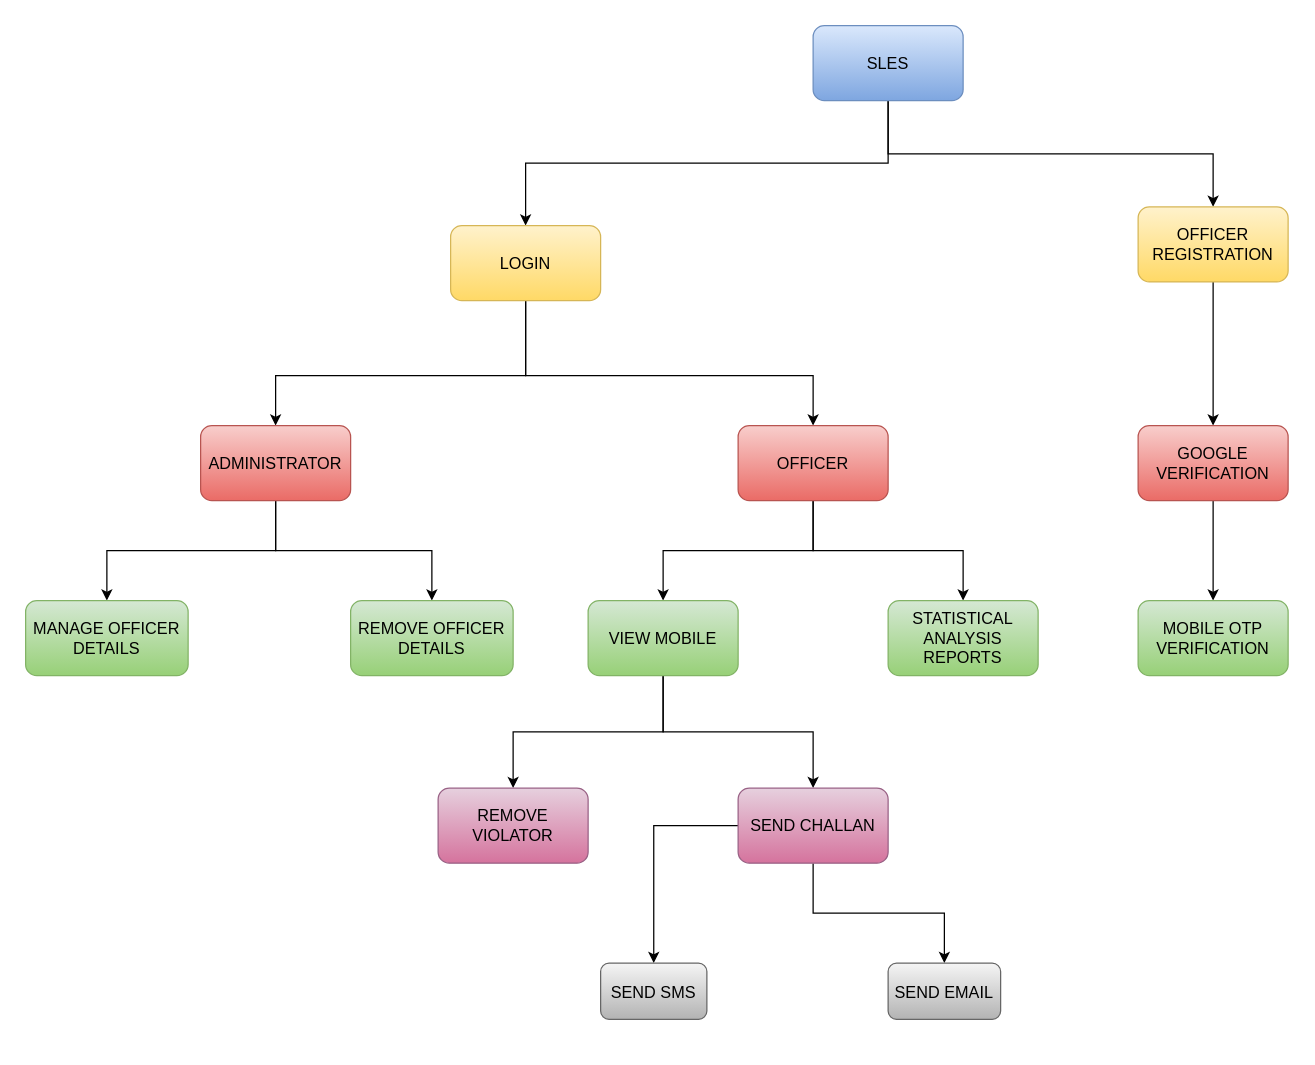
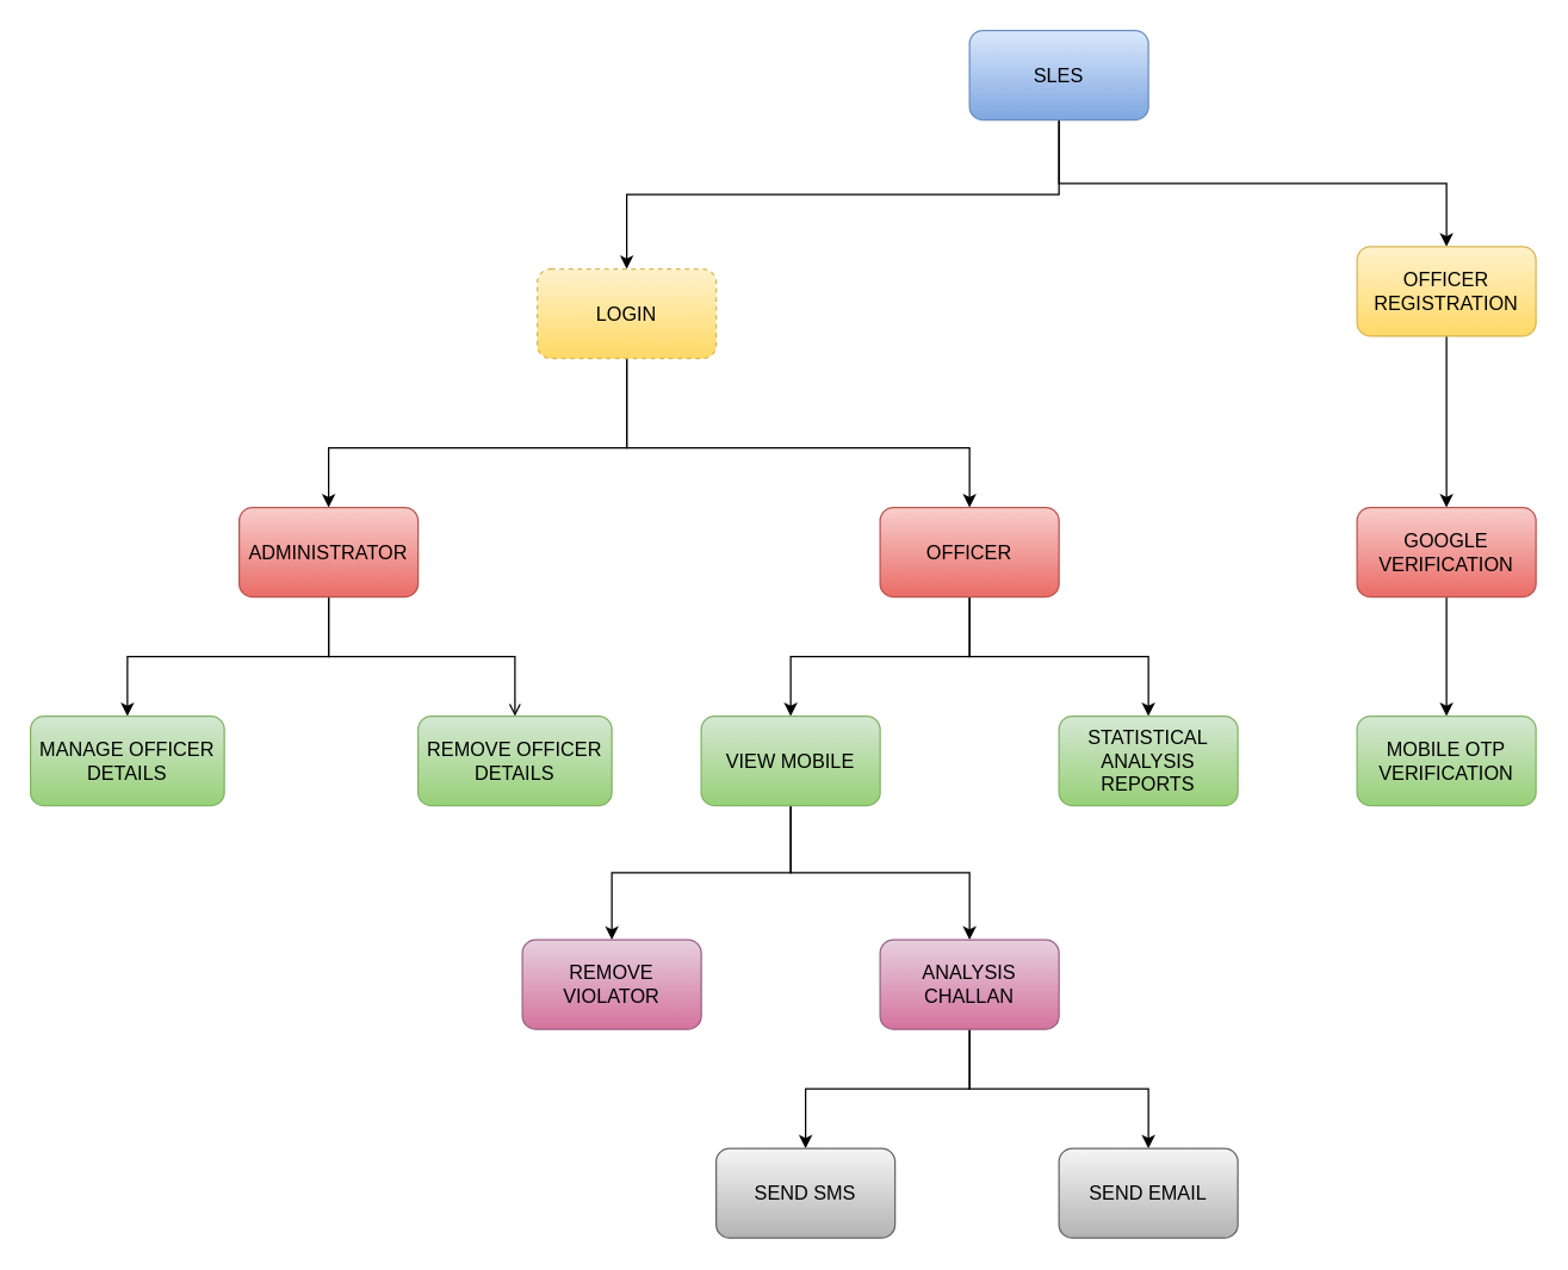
  <mxCell id="0" />
  <mxCell id="1" parent="0" />
  <mxCell id="2" style="edgeStyle=orthogonalEdgeStyle;rounded=0;orthogonalLoop=1;jettySize=auto;html=1;exitX=0.5;exitY=1;exitDx=0;exitDy=0;entryX=0.5;entryY=0;entryDx=0;entryDy=0;fontSize=13;" edge="1" parent="1" source="4" target="7"><mxGeometry relative="1" as="geometry" /></mxCell>
  <mxCell id="3" style="edgeStyle=orthogonalEdgeStyle;rounded=0;orthogonalLoop=1;jettySize=auto;html=1;exitX=0.5;exitY=1;exitDx=0;exitDy=0;entryX=0.5;entryY=0;entryDx=0;entryDy=0;fontSize=13;" edge="1" parent="1" source="4" target="9"><mxGeometry relative="1" as="geometry" /></mxCell>
  <mxCell id="4" value="SLES" style="rounded=1;whiteSpace=wrap;html=1;fontSize=13;fillColor=#dae8fc;strokeColor=#6c8ebf;gradientColor=#7ea6e0;" vertex="1" parent="1"><mxGeometry x="650" y="20" width="120" height="60" as="geometry" /></mxCell>
  <mxCell id="5" style="edgeStyle=orthogonalEdgeStyle;rounded=0;orthogonalLoop=1;jettySize=auto;html=1;entryX=0.5;entryY=0;entryDx=0;entryDy=0;fontSize=13;" edge="1" parent="1" source="7" target="15"><mxGeometry relative="1" as="geometry"><Array as="points"><mxPoint x="420" y="300" /><mxPoint x="650" y="300" /></Array></mxGeometry></mxCell>
  <mxCell id="6" style="edgeStyle=orthogonalEdgeStyle;rounded=0;orthogonalLoop=1;jettySize=auto;html=1;entryX=0.5;entryY=0;entryDx=0;entryDy=0;fontSize=13;" edge="1" parent="1" source="7" target="18"><mxGeometry relative="1" as="geometry"><Array as="points"><mxPoint x="420" y="300" /><mxPoint x="220" y="300" /></Array></mxGeometry></mxCell>
- <mxCell id="7" value="LOGIN" style="rounded=1;whiteSpace=wrap;html=1;fontSize=13;gradientColor=#ffd966;fillColor=#fff2cc;strokeColor=#d6b656;" vertex="1" parent="1"><mxGeometry x="360" y="180" width="120" height="60" as="geometry" /></mxCell>
+ <mxCell id="7" value="LOGIN" style="rounded=1;whiteSpace=wrap;html=1;fontSize=13;gradientColor=#ffd966;fillColor=#fff2cc;strokeColor=#d6b656;dashed=1;" vertex="1" parent="1"><mxGeometry x="360" y="180" width="120" height="60" as="geometry" /></mxCell>
  <mxCell id="8" style="edgeStyle=orthogonalEdgeStyle;rounded=0;orthogonalLoop=1;jettySize=auto;html=1;entryX=0.5;entryY=0;entryDx=0;entryDy=0;fontSize=13;" edge="1" parent="1" source="9" target="11"><mxGeometry relative="1" as="geometry" /></mxCell>
  <mxCell id="9" value="OFFICER REGISTRATION" style="rounded=1;whiteSpace=wrap;html=1;fontSize=13;gradientColor=#ffd966;fillColor=#fff2cc;strokeColor=#d6b656;" vertex="1" parent="1"><mxGeometry x="910" y="165" width="120" height="60" as="geometry" /></mxCell>
  <mxCell id="10" style="edgeStyle=orthogonalEdgeStyle;rounded=0;orthogonalLoop=1;jettySize=auto;html=1;entryX=0.5;entryY=0;entryDx=0;entryDy=0;fontSize=13;" edge="1" parent="1" source="11" target="12"><mxGeometry relative="1" as="geometry" /></mxCell>
  <mxCell id="11" value="GOOGLE VERIFICATION" style="rounded=1;whiteSpace=wrap;html=1;fontSize=13;gradientColor=#ea6b66;fillColor=#f8cecc;strokeColor=#b85450;" vertex="1" parent="1"><mxGeometry x="910" y="340" width="120" height="60" as="geometry" /></mxCell>
  <mxCell id="12" value="MOBILE OTP VERIFICATION" style="rounded=1;whiteSpace=wrap;html=1;fontSize=13;gradientColor=#97d077;fillColor=#d5e8d4;strokeColor=#82b366;" vertex="1" parent="1"><mxGeometry x="910" y="480" width="120" height="60" as="geometry" /></mxCell>
  <mxCell id="13" style="edgeStyle=orthogonalEdgeStyle;rounded=0;orthogonalLoop=1;jettySize=auto;html=1;entryX=0.5;entryY=0;entryDx=0;entryDy=0;fontSize=13;" edge="1" parent="1" source="15" target="21"><mxGeometry relative="1" as="geometry" /></mxCell>
  <mxCell id="14" style="edgeStyle=orthogonalEdgeStyle;rounded=0;orthogonalLoop=1;jettySize=auto;html=1;entryX=0.5;entryY=0;entryDx=0;entryDy=0;fontSize=13;" edge="1" parent="1" source="15" target="22"><mxGeometry relative="1" as="geometry" /></mxCell>
  <mxCell id="15" value="OFFICER" style="rounded=1;whiteSpace=wrap;html=1;fontSize=13;gradientColor=#ea6b66;fillColor=#f8cecc;strokeColor=#b85450;" vertex="1" parent="1"><mxGeometry x="590" y="340" width="120" height="60" as="geometry" /></mxCell>
  <mxCell id="16" style="edgeStyle=orthogonalEdgeStyle;rounded=0;orthogonalLoop=1;jettySize=auto;html=1;fontSize=13;" edge="1" parent="1" source="18" target="27"><mxGeometry relative="1" as="geometry"><Array as="points"><mxPoint x="220" y="440" /><mxPoint x="85" y="440" /></Array></mxGeometry></mxCell>
- <mxCell id="17" style="edgeStyle=orthogonalEdgeStyle;rounded=0;orthogonalLoop=1;jettySize=auto;html=1;entryX=0.5;entryY=0;entryDx=0;entryDy=0;fontSize=13;" edge="1" parent="1" source="18" target="28"><mxGeometry relative="1" as="geometry" /></mxCell>
+ <mxCell id="17" style="edgeStyle=orthogonalEdgeStyle;rounded=0;orthogonalLoop=1;jettySize=auto;html=1;entryX=0.5;entryY=0;entryDx=0;entryDy=0;fontSize=13;endArrow=open;" edge="1" parent="1" source="18" target="28"><mxGeometry relative="1" as="geometry" /></mxCell>
  <mxCell id="18" value="ADMINISTRATOR" style="rounded=1;whiteSpace=wrap;html=1;fontSize=13;gradientColor=#ea6b66;fillColor=#f8cecc;strokeColor=#b85450;" vertex="1" parent="1"><mxGeometry x="160" y="340" width="120" height="60" as="geometry" /></mxCell>
  <mxCell id="19" style="edgeStyle=orthogonalEdgeStyle;rounded=0;orthogonalLoop=1;jettySize=auto;html=1;entryX=0.5;entryY=0;entryDx=0;entryDy=0;fontSize=13;" edge="1" parent="1" source="21" target="23"><mxGeometry relative="1" as="geometry" /></mxCell>
  <mxCell id="20" style="edgeStyle=orthogonalEdgeStyle;rounded=0;orthogonalLoop=1;jettySize=auto;html=1;entryX=0.5;entryY=0;entryDx=0;entryDy=0;fontSize=13;" edge="1" parent="1" source="21" target="26"><mxGeometry relative="1" as="geometry" /></mxCell>
  <mxCell id="21" value="VIEW MOBILE" style="rounded=1;whiteSpace=wrap;html=1;fontSize=13;gradientColor=#97d077;fillColor=#d5e8d4;strokeColor=#82b366;" vertex="1" parent="1"><mxGeometry x="470" y="480" width="120" height="60" as="geometry" /></mxCell>
  <mxCell id="22" value="STATISTICAL ANALYSIS REPORTS" style="rounded=1;whiteSpace=wrap;html=1;fontSize=13;gradientColor=#97d077;fillColor=#d5e8d4;strokeColor=#82b366;" vertex="1" parent="1"><mxGeometry x="710" y="480" width="120" height="60" as="geometry" /></mxCell>
  <mxCell id="23" value="REMOVE VIOLATOR" style="rounded=1;whiteSpace=wrap;html=1;fontSize=13;gradientColor=#d5739d;fillColor=#e6d0de;strokeColor=#996185;" vertex="1" parent="1"><mxGeometry x="350" y="630" width="120" height="60" as="geometry" /></mxCell>
  <mxCell id="24" style="edgeStyle=orthogonalEdgeStyle;rounded=0;orthogonalLoop=1;jettySize=auto;html=1;entryX=0.5;entryY=0;entryDx=0;entryDy=0;fontSize=13;" edge="1" parent="1" source="26" target="29"><mxGeometry relative="1" as="geometry" /></mxCell>
  <mxCell id="25" style="edgeStyle=orthogonalEdgeStyle;rounded=0;orthogonalLoop=1;jettySize=auto;html=1;fontSize=13;" edge="1" parent="1" source="26" target="30"><mxGeometry relative="1" as="geometry" /></mxCell>
- <mxCell id="26" value="SEND CHALLAN" style="rounded=1;whiteSpace=wrap;html=1;fontSize=13;gradientColor=#d5739d;fillColor=#e6d0de;strokeColor=#996185;" vertex="1" parent="1"><mxGeometry x="590" y="630" width="120" height="60" as="geometry" /></mxCell>
+ <mxCell id="26" value="ANALYSIS CHALLAN" style="rounded=1;whiteSpace=wrap;html=1;fontSize=13;gradientColor=#d5739d;fillColor=#e6d0de;strokeColor=#996185;" vertex="1" parent="1"><mxGeometry x="590" y="630" width="120" height="60" as="geometry" /></mxCell>
  <mxCell id="27" value="MANAGE OFFICER DETAILS" style="rounded=1;whiteSpace=wrap;html=1;fontSize=13;gradientColor=#97d077;fillColor=#d5e8d4;strokeColor=#82b366;" vertex="1" parent="1"><mxGeometry x="20" y="480" width="130" height="60" as="geometry" /></mxCell>
  <mxCell id="28" value="REMOVE OFFICER DETAILS" style="rounded=1;whiteSpace=wrap;html=1;fontSize=13;gradientColor=#97d077;fillColor=#d5e8d4;strokeColor=#82b366;" vertex="1" parent="1"><mxGeometry x="280" y="480" width="130" height="60" as="geometry" /></mxCell>
- <mxCell id="29" value="SEND SMS" style="rounded=1;whiteSpace=wrap;html=1;fontSize=13;gradientColor=#b3b3b3;fillColor=#f5f5f5;strokeColor=#666666;" vertex="1" parent="1"><mxGeometry x="480" y="770" width="85" height="45" as="geometry" /></mxCell>
- <mxCell id="30" value="SEND EMAIL" style="rounded=1;whiteSpace=wrap;html=1;fontSize=13;gradientColor=#b3b3b3;fillColor=#f5f5f5;strokeColor=#666666;" vertex="1" parent="1"><mxGeometry x="710" y="770" width="90" height="45" as="geometry" /></mxCell>
+ <mxCell id="29" value="SEND SMS" style="rounded=1;whiteSpace=wrap;html=1;fontSize=13;gradientColor=#b3b3b3;fillColor=#f5f5f5;strokeColor=#666666;" vertex="1" parent="1"><mxGeometry x="480" y="770" width="120" height="60" as="geometry" /></mxCell>
+ <mxCell id="30" value="SEND EMAIL" style="rounded=1;whiteSpace=wrap;html=1;fontSize=13;gradientColor=#b3b3b3;fillColor=#f5f5f5;strokeColor=#666666;" vertex="1" parent="1"><mxGeometry x="710" y="770" width="120" height="60" as="geometry" /></mxCell>
